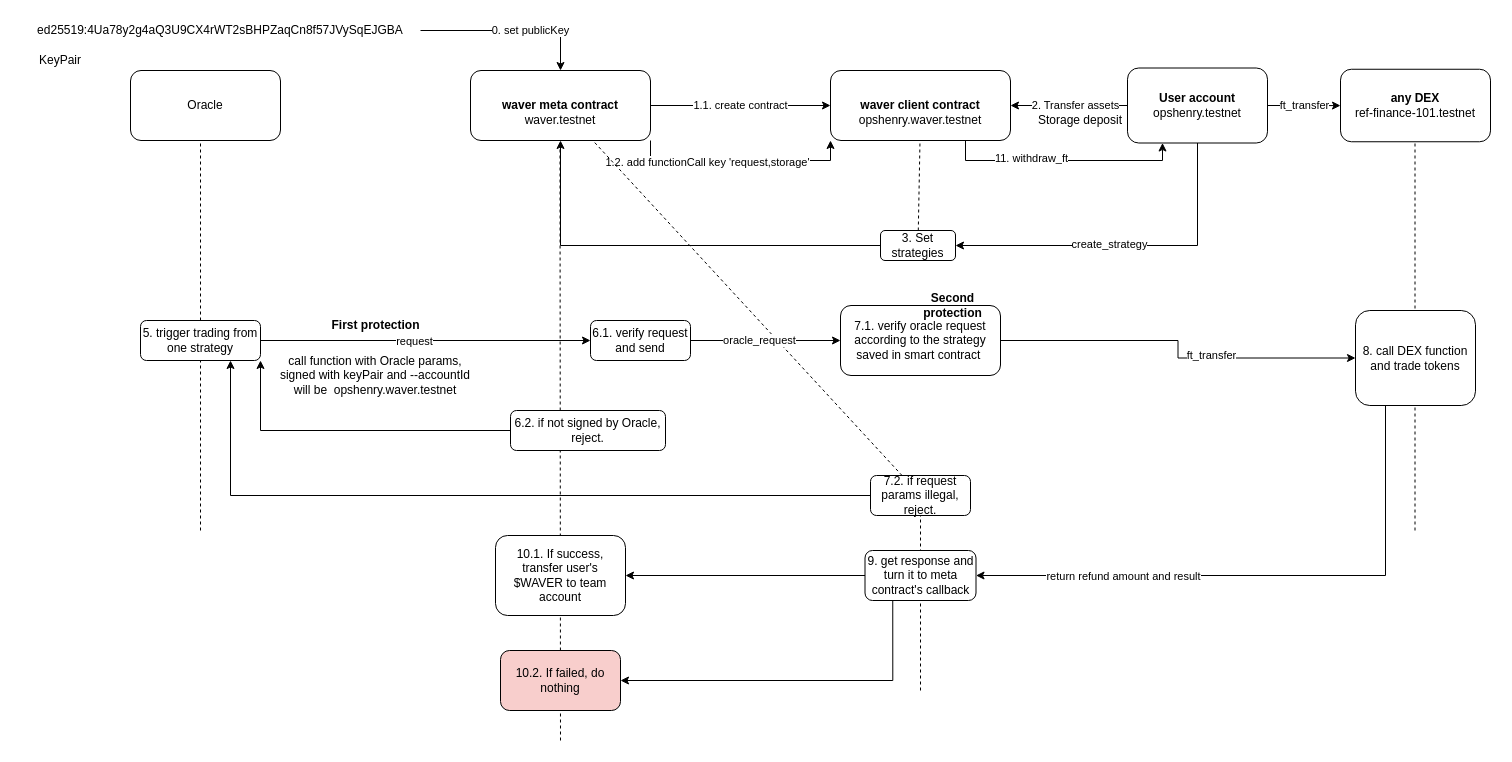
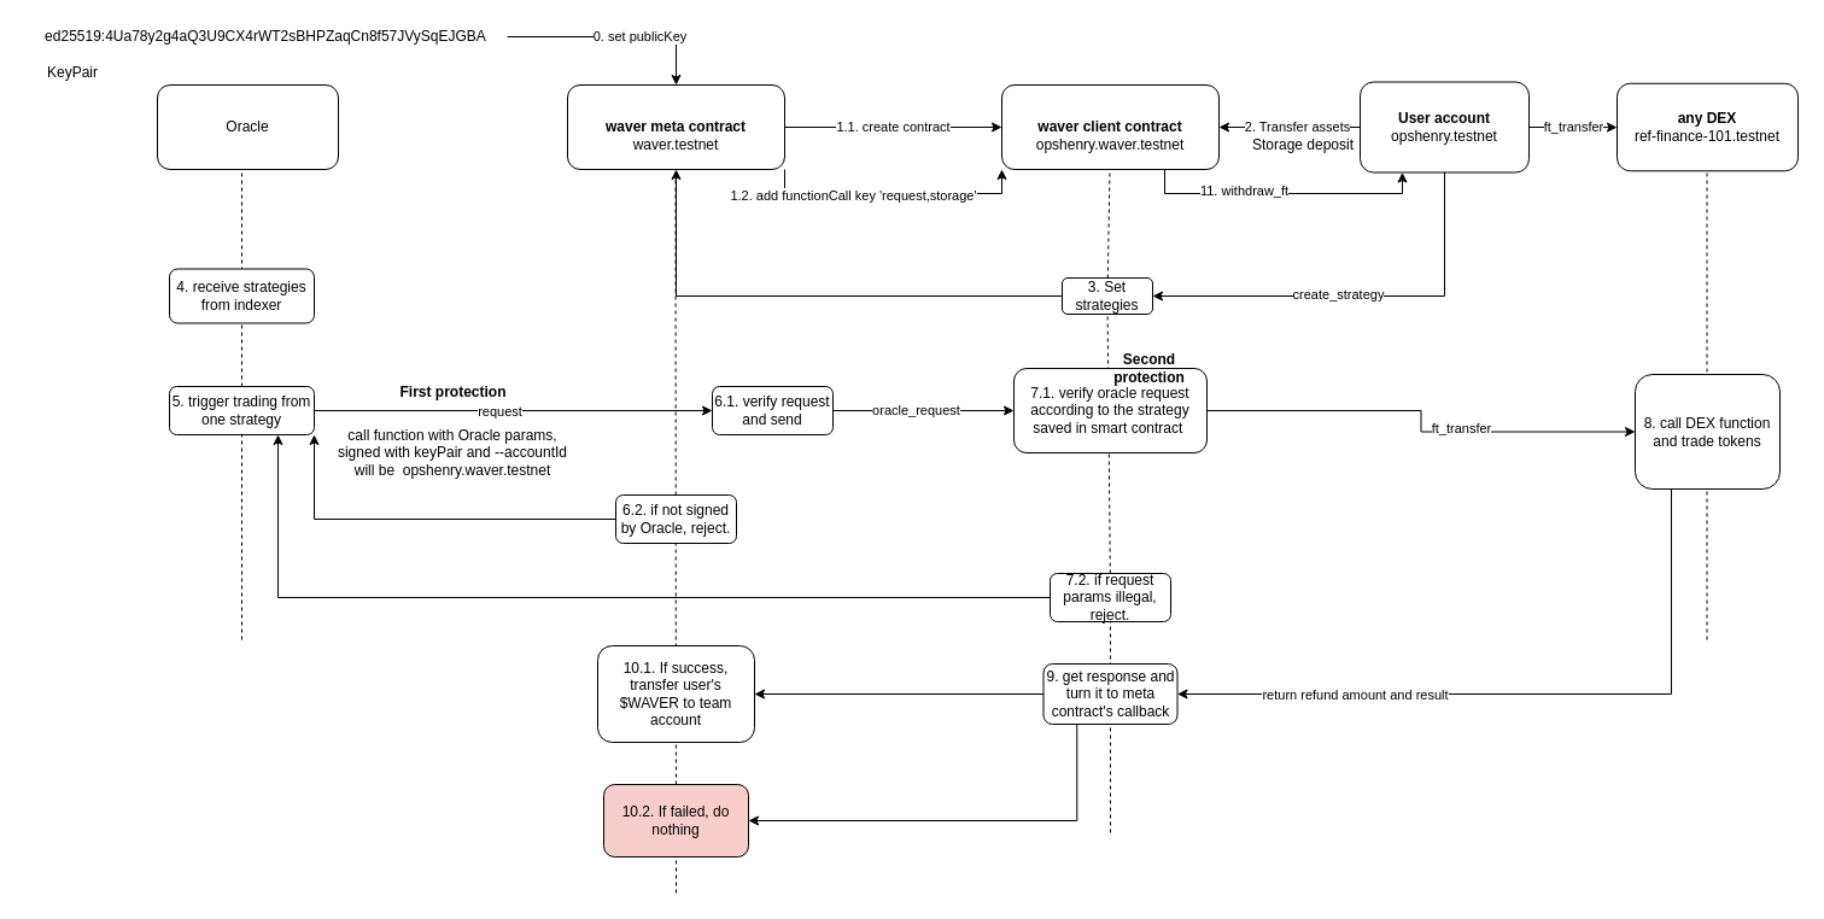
  <mxCell id="0" />
  <mxCell id="1" parent="0" />
  <mxCell id="2" value="1.1. create contract" style="edgeStyle=orthogonalEdgeStyle;rounded=0;orthogonalLoop=1;jettySize=auto;html=1;exitX=1;exitY=0.5;exitDx=0;exitDy=0;entryX=0;entryY=0.5;entryDx=0;entryDy=0;" edge="1" parent="1" source="5" target="8"><mxGeometry relative="1" as="geometry" /></mxCell>
  <mxCell id="3" style="edgeStyle=orthogonalEdgeStyle;rounded=0;orthogonalLoop=1;jettySize=auto;html=1;exitX=1;exitY=1;exitDx=0;exitDy=0;entryX=0;entryY=1;entryDx=0;entryDy=0;" edge="1" parent="1" source="5" target="8"><mxGeometry relative="1" as="geometry" /></mxCell>
  <mxCell id="4" value="1.2. add functionCall key 'request,storage'" style="edgeLabel;html=1;align=center;verticalAlign=middle;resizable=0;points=[];" vertex="1" connectable="0" parent="3"><mxGeometry x="-0.306" y="-1" relative="1" as="geometry"><mxPoint as="offset" /></mxGeometry></mxCell>
  <mxCell id="5" value="&lt;b&gt;waver meta contract&lt;/b&gt;" style="rounded=1;whiteSpace=wrap;html=1;" vertex="1" parent="1"><mxGeometry x="470" y="70" width="180" height="70" as="geometry" /></mxCell>
  <mxCell id="6" value="waver.testnet" style="text;html=1;strokeColor=none;fillColor=none;align=center;verticalAlign=middle;whiteSpace=wrap;rounded=0;" vertex="1" parent="1"><mxGeometry x="540" y="110" width="40" height="20" as="geometry" /></mxCell>
  <mxCell id="7" value="" style="group" vertex="1" connectable="0" parent="1"><mxGeometry x="830" y="70" width="180" height="70" as="geometry" /></mxCell>
  <mxCell id="8" value="&lt;b&gt;waver client contract&lt;/b&gt;" style="rounded=1;whiteSpace=wrap;html=1;" vertex="1" parent="7"><mxGeometry width="180" height="70" as="geometry" /></mxCell>
  <mxCell id="9" value="opshenry.waver.testnet" style="text;html=1;strokeColor=none;fillColor=none;align=center;verticalAlign=middle;whiteSpace=wrap;rounded=0;" vertex="1" parent="7"><mxGeometry x="70" y="40" width="40" height="20" as="geometry" /></mxCell>
  <mxCell id="10" style="edgeStyle=orthogonalEdgeStyle;rounded=0;orthogonalLoop=1;jettySize=auto;html=1;exitX=1;exitY=0.5;exitDx=0;exitDy=0;entryX=0.5;entryY=0;entryDx=0;entryDy=0;" edge="1" parent="1" source="12" target="5"><mxGeometry relative="1" as="geometry" /></mxCell>
  <mxCell id="11" value="0. set publicKey" style="edgeLabel;html=1;align=center;verticalAlign=middle;resizable=0;points=[];" vertex="1" connectable="0" parent="10"><mxGeometry x="0.211" y="1" relative="1" as="geometry"><mxPoint as="offset" /></mxGeometry></mxCell>
  <mxCell id="12" value="ed25519:4Ua78y2g4aQ3U9CX4rWT2sBHPZaqCn8f57JVySqEJGBA" style="text;html=1;strokeColor=none;fillColor=none;align=center;verticalAlign=middle;whiteSpace=wrap;rounded=0;" vertex="1" parent="1"><mxGeometry x="20" y="20" width="400" height="20" as="geometry" /></mxCell>
  <mxCell id="13" value="Oracle" style="rounded=1;whiteSpace=wrap;html=1;" vertex="1" parent="1"><mxGeometry x="130" y="70" width="150" height="70" as="geometry" /></mxCell>
  <mxCell id="14" value="KeyPair" style="text;html=1;strokeColor=none;fillColor=none;align=center;verticalAlign=middle;whiteSpace=wrap;rounded=0;" vertex="1" parent="1"><mxGeometry x="40" y="50" width="40" height="20" as="geometry" /></mxCell>
  <mxCell id="15" value="" style="endArrow=none;dashed=1;html=1;" edge="1" parent="1"><mxGeometry width="50" height="50" relative="1" as="geometry"><mxPoint x="200" y="530" as="sourcePoint" /><mxPoint x="200" y="140" as="targetPoint" /></mxGeometry></mxCell>
  <mxCell id="16" value="" style="endArrow=none;dashed=1;html=1;" edge="1" parent="1"><mxGeometry width="50" height="50" relative="1" as="geometry"><mxPoint x="560" y="740" as="sourcePoint" /><mxPoint x="559.5" y="140" as="targetPoint" /></mxGeometry></mxCell>
  <mxCell id="17" value="" style="endArrow=none;dashed=1;html=1;" edge="1" parent="1" source="28"><mxGeometry width="50" height="50" relative="1" as="geometry"><mxPoint x="919.5" y="530" as="sourcePoint" /><mxPoint x="919.5" y="140" as="targetPoint" /></mxGeometry></mxCell>
  <mxCell id="18" style="edgeStyle=orthogonalEdgeStyle;rounded=0;orthogonalLoop=1;jettySize=auto;html=1;exitX=0;exitY=0.5;exitDx=0;exitDy=0;entryX=1;entryY=0.5;entryDx=0;entryDy=0;" edge="1" parent="1" source="24" target="8"><mxGeometry relative="1" as="geometry" /></mxCell>
  <mxCell id="19" value="2. Transfer assets" style="edgeLabel;html=1;align=center;verticalAlign=middle;resizable=0;points=[];" vertex="1" connectable="0" parent="18"><mxGeometry x="-0.094" y="-1" relative="1" as="geometry"><mxPoint as="offset" /></mxGeometry></mxCell>
  <mxCell id="20" style="edgeStyle=orthogonalEdgeStyle;rounded=0;orthogonalLoop=1;jettySize=auto;html=1;exitX=0.5;exitY=1;exitDx=0;exitDy=0;entryX=1;entryY=0.5;entryDx=0;entryDy=0;" edge="1" parent="1" source="24" target="28"><mxGeometry relative="1" as="geometry" /></mxCell>
  <mxCell id="21" value="create_strategy" style="edgeLabel;html=1;align=center;verticalAlign=middle;resizable=0;points=[];" vertex="1" connectable="0" parent="20"><mxGeometry x="0.112" y="-2" relative="1" as="geometry"><mxPoint x="1" as="offset" /></mxGeometry></mxCell>
  <mxCell id="22" style="edgeStyle=orthogonalEdgeStyle;rounded=0;orthogonalLoop=1;jettySize=auto;html=1;exitX=1;exitY=0.5;exitDx=0;exitDy=0;" edge="1" parent="1" source="24" target="41"><mxGeometry relative="1" as="geometry" /></mxCell>
  <mxCell id="23" value="ft_transfer" style="edgeLabel;html=1;align=center;verticalAlign=middle;resizable=0;points=[];" vertex="1" connectable="0" parent="22"><mxGeometry x="0.015" y="1" relative="1" as="geometry"><mxPoint as="offset" /></mxGeometry></mxCell>
  <mxCell id="24" value="&lt;b&gt;User account&lt;/b&gt;&lt;br&gt;opshenry.testnet" style="rounded=1;whiteSpace=wrap;html=1;" vertex="1" parent="1"><mxGeometry x="1127" y="67.5" width="140" height="75" as="geometry" /></mxCell>
  <mxCell id="25" style="edgeStyle=orthogonalEdgeStyle;rounded=0;orthogonalLoop=1;jettySize=auto;html=1;exitX=0.75;exitY=1;exitDx=0;exitDy=0;entryX=0.25;entryY=1;entryDx=0;entryDy=0;" edge="1" parent="1" source="8" target="24"><mxGeometry relative="1" as="geometry" /></mxCell>
  <mxCell id="26" value="11. withdraw_ft" style="edgeLabel;html=1;align=center;verticalAlign=middle;resizable=0;points=[];" vertex="1" connectable="0" parent="25"><mxGeometry x="-0.275" y="3" relative="1" as="geometry"><mxPoint as="offset" /></mxGeometry></mxCell>
  <mxCell id="27" style="edgeStyle=orthogonalEdgeStyle;rounded=0;orthogonalLoop=1;jettySize=auto;html=1;exitX=0;exitY=0.5;exitDx=0;exitDy=0;" edge="1" parent="1" source="28" target="5"><mxGeometry relative="1" as="geometry"><mxPoint x="350" y="250" as="targetPoint" /></mxGeometry></mxCell>
  <mxCell id="28" value="3. Set strategies" style="rounded=1;whiteSpace=wrap;html=1;" vertex="1" parent="1"><mxGeometry x="880" y="230" width="75" height="30" as="geometry" /></mxCell>
- <mxCell id="29" value="" style="endArrow=none;dashed=1;html=1;" edge="1" parent="1" source="46" target="5"><mxGeometry width="50" height="50" relative="1" as="geometry"><mxPoint x="919.5" y="530" as="sourcePoint" /><mxPoint x="919.5" y="140" as="targetPoint" /></mxGeometry></mxCell>
+ <mxCell id="29" value="" style="endArrow=none;dashed=1;html=1;" edge="1" parent="1" source="46" target="28"><mxGeometry width="50" height="50" relative="1" as="geometry"><mxPoint x="919.5" y="530" as="sourcePoint" /><mxPoint x="919.5" y="140" as="targetPoint" /></mxGeometry></mxCell>
+ <mxCell id="30" value="4. receive strategies from indexer" style="rounded=1;whiteSpace=wrap;html=1;" vertex="1" parent="1"><mxGeometry x="140" y="222.5" width="120" height="45" as="geometry" /></mxCell>
  <mxCell id="31" style="edgeStyle=orthogonalEdgeStyle;rounded=0;orthogonalLoop=1;jettySize=auto;html=1;exitX=1;exitY=0.5;exitDx=0;exitDy=0;" edge="1" parent="1" source="33" target="36"><mxGeometry relative="1" as="geometry" /></mxCell>
  <mxCell id="32" value="request" style="edgeLabel;html=1;align=center;verticalAlign=middle;resizable=0;points=[];" vertex="1" connectable="0" parent="31"><mxGeometry x="-0.072" relative="1" as="geometry"><mxPoint as="offset" /></mxGeometry></mxCell>
  <mxCell id="33" value="5. trigger trading from one strategy" style="rounded=1;whiteSpace=wrap;html=1;" vertex="1" parent="1"><mxGeometry x="140" y="320" width="120" height="40" as="geometry" /></mxCell>
  <mxCell id="34" style="edgeStyle=orthogonalEdgeStyle;rounded=0;orthogonalLoop=1;jettySize=auto;html=1;exitX=1;exitY=0.5;exitDx=0;exitDy=0;entryX=0;entryY=0.5;entryDx=0;entryDy=0;" edge="1" parent="1" source="36" target="40"><mxGeometry relative="1" as="geometry" /></mxCell>
  <mxCell id="35" value="oracle_request" style="edgeLabel;html=1;align=center;verticalAlign=middle;resizable=0;points=[];" vertex="1" connectable="0" parent="34"><mxGeometry x="-0.088" y="1" relative="1" as="geometry"><mxPoint as="offset" /></mxGeometry></mxCell>
  <mxCell id="36" value="6.1. verify request and send" style="rounded=1;whiteSpace=wrap;html=1;" vertex="1" parent="1"><mxGeometry x="590" y="320" width="100" height="40" as="geometry" /></mxCell>
  <mxCell id="37" value="call function with Oracle params,&lt;br&gt;signed with keyPair and --accountId will be&amp;nbsp; opshenry.waver.testnet" style="text;html=1;strokeColor=none;fillColor=none;align=center;verticalAlign=middle;whiteSpace=wrap;rounded=0;" vertex="1" parent="1"><mxGeometry x="270" y="360" width="210" height="30" as="geometry" /></mxCell>
  <mxCell id="38" style="edgeStyle=orthogonalEdgeStyle;rounded=0;orthogonalLoop=1;jettySize=auto;html=1;exitX=1;exitY=0.5;exitDx=0;exitDy=0;" edge="1" parent="1" source="40" target="50"><mxGeometry relative="1" as="geometry" /></mxCell>
  <mxCell id="39" value="ft_transfer" style="edgeLabel;html=1;align=center;verticalAlign=middle;resizable=0;points=[];" vertex="1" connectable="0" parent="38"><mxGeometry x="0.223" y="3" relative="1" as="geometry"><mxPoint as="offset" /></mxGeometry></mxCell>
  <mxCell id="40" value="7.1. verify oracle request according to the strategy saved in smart contract&amp;nbsp;" style="rounded=1;whiteSpace=wrap;html=1;" vertex="1" parent="1"><mxGeometry x="840" y="305" width="160" height="70" as="geometry" /></mxCell>
  <mxCell id="41" value="&lt;b&gt;any DEX&lt;br&gt;&lt;/b&gt;ref-finance-101.testnet" style="rounded=1;whiteSpace=wrap;html=1;" vertex="1" parent="1"><mxGeometry x="1340" y="68.75" width="150" height="72.5" as="geometry" /></mxCell>
  <mxCell id="42" value="" style="endArrow=none;dashed=1;html=1;" edge="1" parent="1"><mxGeometry width="50" height="50" relative="1" as="geometry"><mxPoint x="1414.5" y="530" as="sourcePoint" /><mxPoint x="1414.5" y="140" as="targetPoint" /></mxGeometry></mxCell>
  <mxCell id="43" style="edgeStyle=orthogonalEdgeStyle;rounded=0;orthogonalLoop=1;jettySize=auto;html=1;exitX=0;exitY=0.5;exitDx=0;exitDy=0;entryX=1;entryY=1;entryDx=0;entryDy=0;" edge="1" parent="1" source="44" target="33"><mxGeometry relative="1" as="geometry" /></mxCell>
- <mxCell id="44" value="6.2. if not signed by Oracle, reject." style="rounded=1;whiteSpace=wrap;html=1;" vertex="1" parent="1"><mxGeometry x="510" y="410" width="155" height="40" as="geometry" /></mxCell>
+ <mxCell id="44" value="6.2. if not signed by Oracle, reject." style="rounded=1;whiteSpace=wrap;html=1;" vertex="1" parent="1"><mxGeometry x="510" y="410" width="100" height="40" as="geometry" /></mxCell>
  <mxCell id="45" style="edgeStyle=orthogonalEdgeStyle;rounded=0;orthogonalLoop=1;jettySize=auto;html=1;exitX=0;exitY=0.5;exitDx=0;exitDy=0;entryX=0.75;entryY=1;entryDx=0;entryDy=0;" edge="1" parent="1" source="46" target="33"><mxGeometry relative="1" as="geometry" /></mxCell>
  <mxCell id="46" value="7.2. if request params illegal, reject." style="rounded=1;whiteSpace=wrap;html=1;" vertex="1" parent="1"><mxGeometry x="870" y="475" width="100" height="40" as="geometry" /></mxCell>
  <mxCell id="47" value="" style="endArrow=none;dashed=1;html=1;" edge="1" parent="1" target="46"><mxGeometry width="50" height="50" relative="1" as="geometry"><mxPoint x="920" y="690" as="sourcePoint" /><mxPoint x="917.605" y="260" as="targetPoint" /></mxGeometry></mxCell>
  <mxCell id="48" style="edgeStyle=orthogonalEdgeStyle;rounded=0;orthogonalLoop=1;jettySize=auto;html=1;exitX=0.25;exitY=1;exitDx=0;exitDy=0;entryX=1;entryY=0.5;entryDx=0;entryDy=0;" edge="1" parent="1" source="50" target="53"><mxGeometry relative="1" as="geometry" /></mxCell>
  <mxCell id="49" value="return refund amount and result" style="edgeLabel;html=1;align=center;verticalAlign=middle;resizable=0;points=[];" vertex="1" connectable="0" parent="48"><mxGeometry x="0.494" relative="1" as="geometry"><mxPoint as="offset" /></mxGeometry></mxCell>
  <mxCell id="50" value="8. call DEX function and trade tokens" style="rounded=1;whiteSpace=wrap;html=1;" vertex="1" parent="1"><mxGeometry x="1355" y="310" width="120" height="95" as="geometry" /></mxCell>
  <mxCell id="51" style="edgeStyle=orthogonalEdgeStyle;rounded=0;orthogonalLoop=1;jettySize=auto;html=1;exitX=0;exitY=0.5;exitDx=0;exitDy=0;" edge="1" parent="1" source="53" target="54"><mxGeometry relative="1" as="geometry" /></mxCell>
  <mxCell id="52" style="edgeStyle=orthogonalEdgeStyle;rounded=0;orthogonalLoop=1;jettySize=auto;html=1;exitX=0.25;exitY=1;exitDx=0;exitDy=0;entryX=1;entryY=0.5;entryDx=0;entryDy=0;" edge="1" parent="1" source="53" target="55"><mxGeometry relative="1" as="geometry" /></mxCell>
  <mxCell id="53" value="9. get response and turn it to meta contract's callback" style="rounded=1;whiteSpace=wrap;html=1;" vertex="1" parent="1"><mxGeometry x="864.5" y="550" width="111" height="50" as="geometry" /></mxCell>
  <mxCell id="54" value="10.1. If success, transfer user's $WAVER to team account" style="rounded=1;whiteSpace=wrap;html=1;" vertex="1" parent="1"><mxGeometry x="495" y="535" width="130" height="80" as="geometry" /></mxCell>
  <mxCell id="55" value="10.2. If failed, do nothing" style="rounded=1;whiteSpace=wrap;html=1;fillColor=#f8cecc;" vertex="1" parent="1"><mxGeometry x="500" y="650" width="120" height="60" as="geometry" /></mxCell>
  <mxCell id="56" value="&lt;b&gt;First protection&lt;/b&gt;" style="text;html=1;strokeColor=none;fillColor=none;align=center;verticalAlign=middle;whiteSpace=wrap;rounded=0;" vertex="1" parent="1"><mxGeometry x="327.5" y="310" width="95" height="30" as="geometry" /></mxCell>
  <mxCell id="57" value="Storage deposit" style="text;html=1;strokeColor=none;fillColor=none;align=center;verticalAlign=middle;whiteSpace=wrap;rounded=0;" vertex="1" parent="1"><mxGeometry x="1030" y="105" width="100" height="30" as="geometry" /></mxCell>
  <mxCell id="58" value="&lt;b&gt;Second protection&lt;/b&gt;" style="text;html=1;strokeColor=none;fillColor=none;align=center;verticalAlign=middle;whiteSpace=wrap;rounded=0;" vertex="1" parent="1"><mxGeometry x="905" y="290" width="95" height="30" as="geometry" /></mxCell>
